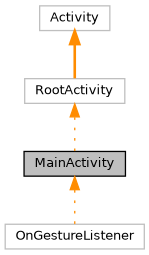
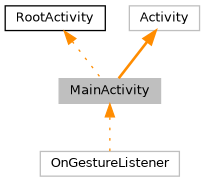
  digraph {
    node [color=black fillcolor=white fontname=Helvetica fontsize=10 shape=record style=filled]
    edge [color=darkorange dir=back fontname=Helvetica fontsize=10 labelfontname=Helvetica labelfontsize=10 style=dotted]
-   n1 [fillcolor=grey75 fontcolor=black height=0.2 label=MainActivity width=0.4]
+   n1 [color=grey75 fillcolor=grey75 fontcolor=black height=0.2 label=MainActivity width=0.4]
    n2 [color=grey75 height=0.2 label=OnGestureListener width=0.4]
-   n3 [color=grey75 height=0.2 label=RootActivity width=0.4]
+   n3 [height=0.2 label=RootActivity width=0.4]
    n4 [color=grey75 height=0.2 label=Activity width=0.4]
    n1 -> n2
    n3 -> n1
-   n4 -> n3 [style=bold]
+   n4 -> n1 [style=bold]
  }
